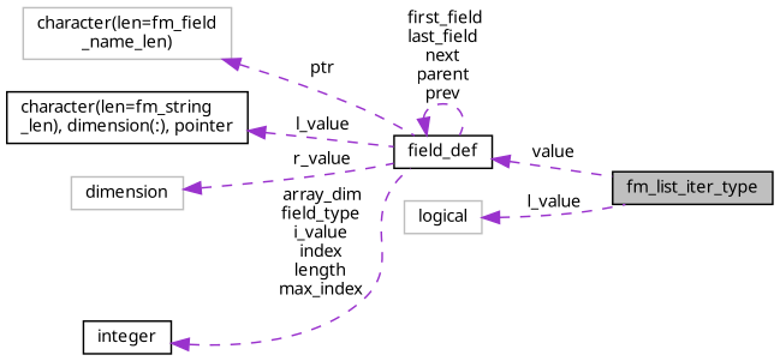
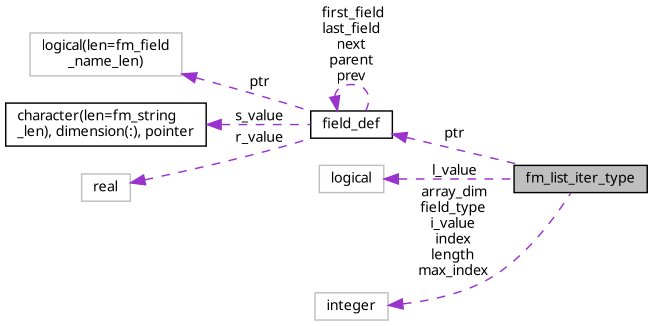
  digraph {
    fontname="Noto Sans"
    rankdir=LR
    node [color=grey75 fillcolor=white fontname="Noto Sans" fontsize=10 shape=record style=filled]
    edge [color=darkorchid3 dir=back fontname="Noto Sans" fontsize=10 labelfontname=Helvetica labelfontsize=10 style=dashed]
    n1 [color=black fillcolor=grey75 fontcolor=black height=0.2 label=fm_list_iter_type width=0.4]
    n2 [color=black height=0.2 label=field_def width=0.4]
    n3 [height=0.2 label=logical width=0.4]
-   n4 [height=0.2 label="character(len=fm_field\l_name_len)" width=0.4]
+   n4 [height=0.2 label="logical(len=fm_field\l_name_len)" width=0.4]
    n5 [color=black height=0.2 label="character(len=fm_string\l_len), dimension(:), pointer" width=0.4]
-   n6 [height=0.2 label=dimension width=0.4]
-   n7 [color=black height=0.2 label=integer width=0.4]
-   n2 -> n1 [label=" value"]
+   n6 [height=0.2 label=real width=0.4]
+   n7 [height=0.2 label=integer width=0.4]
+   n2 -> n1 [label=" ptr"]
    n2 -> n2 [label=" first_field\nlast_field\nnext\nparent\nprev"]
    n3 -> n1 [label=" l_value"]
    n4 -> n2 [label=" ptr"]
-   n5 -> n2 [label=" l_value"]
+   n5 -> n2 [label=" s_value"]
    n6 -> n2 [label=" r_value"]
-   n7 -> n2 [label=" array_dim\nfield_type\ni_value\nindex\nlength\nmax_index"]
+   n7 -> n1 [label=" array_dim\nfield_type\ni_value\nindex\nlength\nmax_index"]
  }
